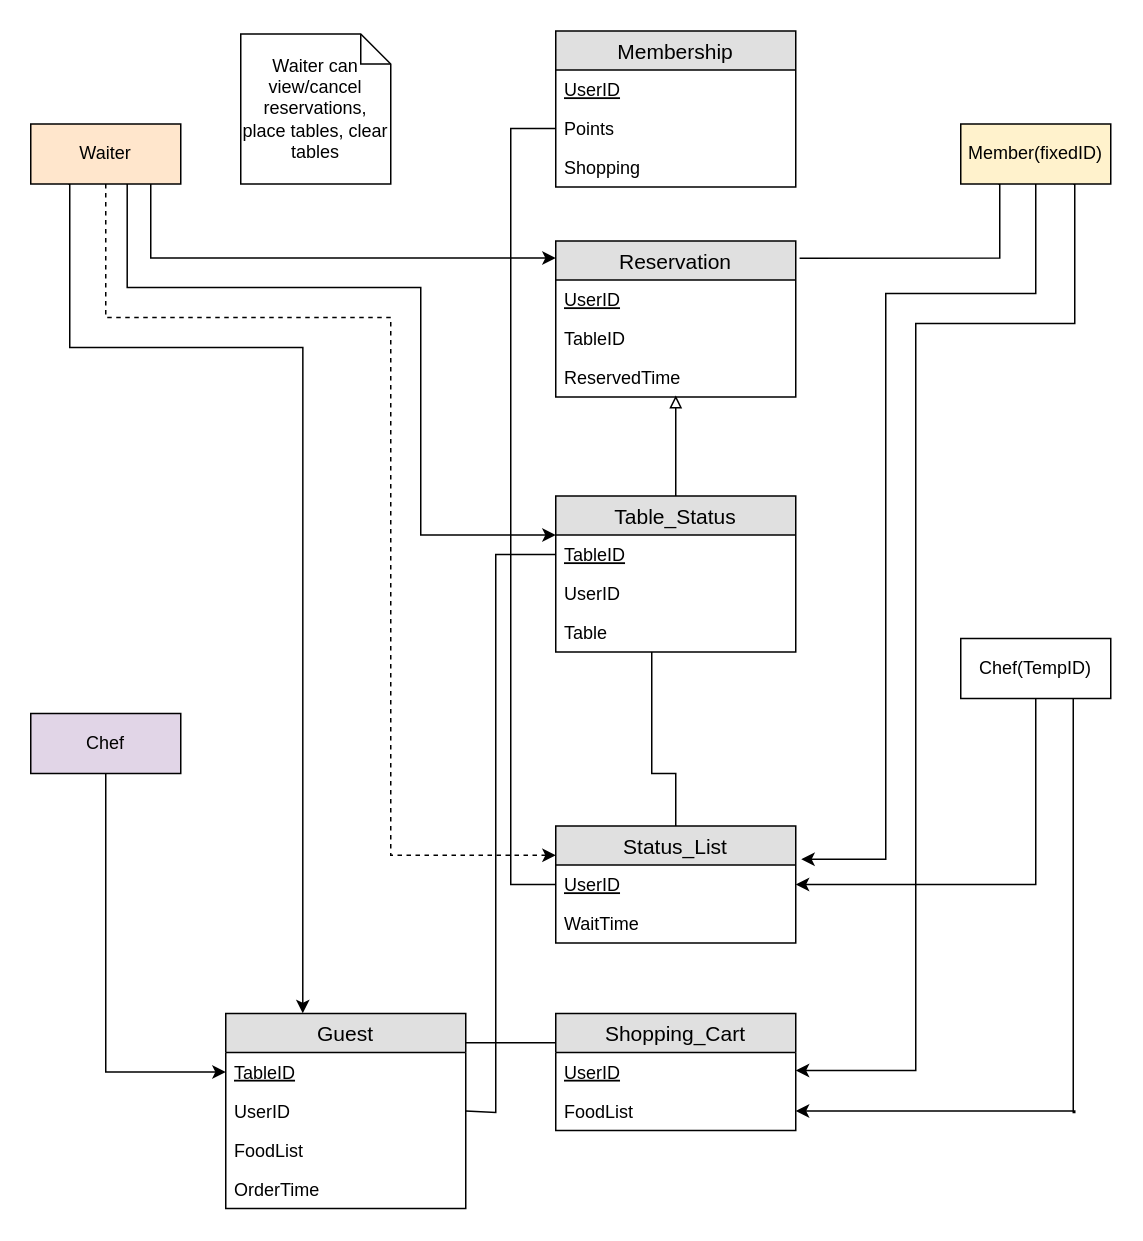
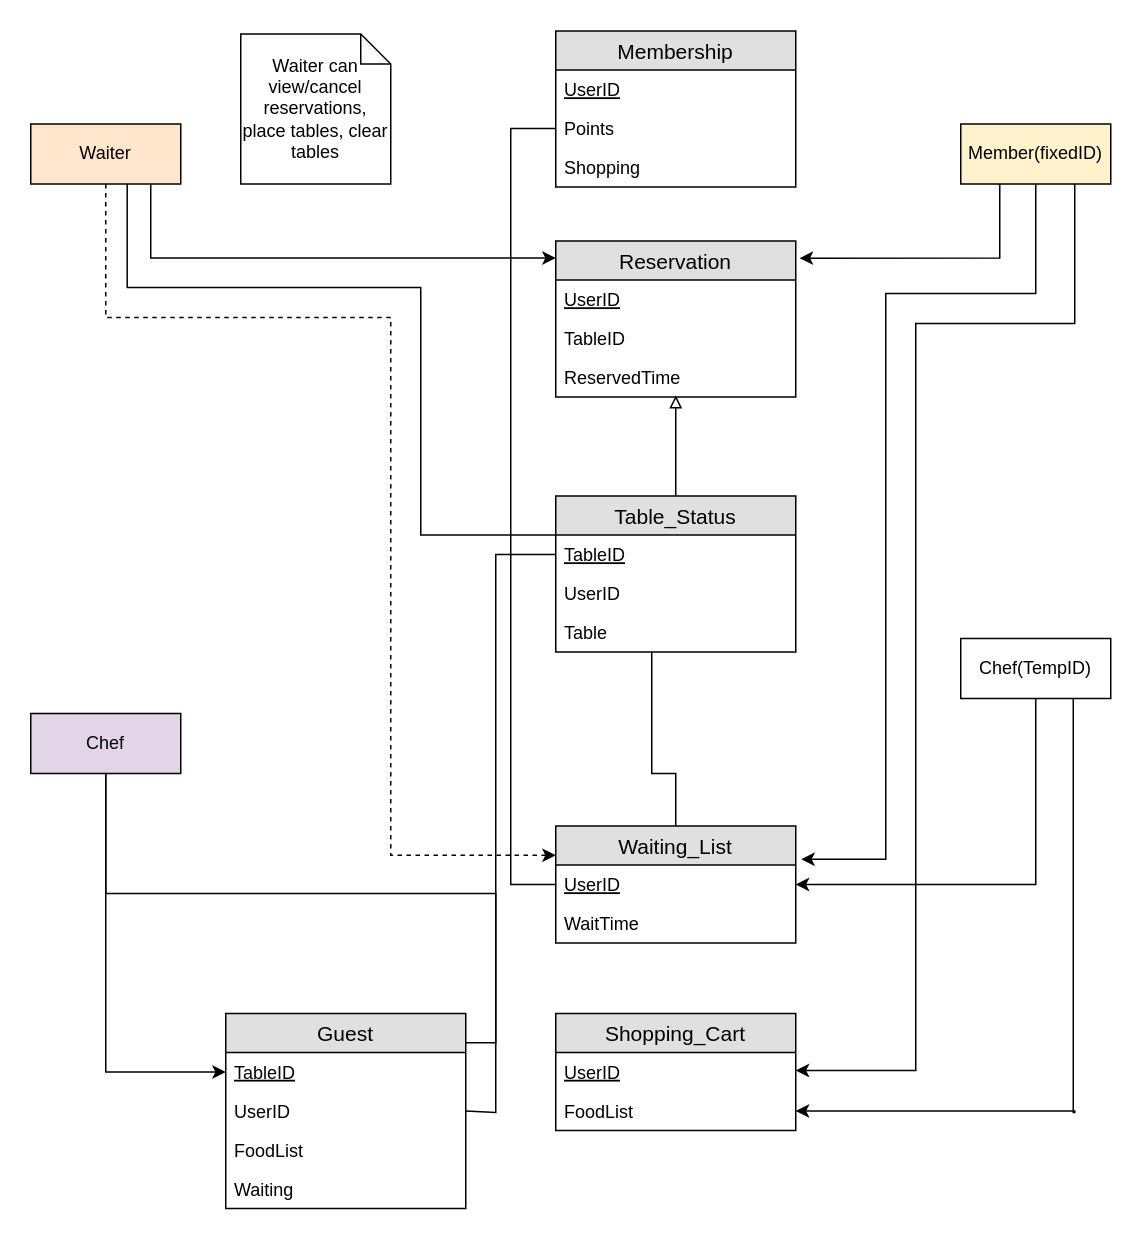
  <mxCell id="0" />
  <mxCell id="1" parent="0" />
  <mxCell id="2" value="Membership" style="swimlane;fontStyle=0;childLayout=stackLayout;horizontal=1;startSize=26;fillColor=#e0e0e0;horizontalStack=0;resizeParent=1;resizeParentMax=0;resizeLast=0;collapsible=1;marginBottom=0;swimlaneFillColor=#ffffff;align=center;fontSize=14;" parent="1" vertex="1"><mxGeometry x="370" y="20" width="160" height="104" as="geometry" /></mxCell>
  <mxCell id="3" value="UserID" style="text;strokeColor=none;fillColor=none;spacingLeft=4;spacingRight=4;overflow=hidden;rotatable=0;points=[[0,0.5],[1,0.5]];portConstraint=eastwest;fontSize=12;verticalAlign=middle;fontStyle=4" parent="2" vertex="1"><mxGeometry y="26" width="160" height="26" as="geometry" /></mxCell>
  <mxCell id="4" value="Points" style="text;strokeColor=none;fillColor=none;spacingLeft=4;spacingRight=4;overflow=hidden;rotatable=0;points=[[0,0.5],[1,0.5]];portConstraint=eastwest;fontSize=12;" parent="2" vertex="1"><mxGeometry y="52" width="160" height="26" as="geometry" /></mxCell>
  <mxCell id="5" value="Shopping" style="text;strokeColor=none;fillColor=none;spacingLeft=4;spacingRight=4;overflow=hidden;rotatable=0;points=[[0,0.5],[1,0.5]];portConstraint=eastwest;fontSize=12;" parent="2" vertex="1"><mxGeometry y="78" width="160" height="26" as="geometry" /></mxCell>
  <mxCell id="6" value="Reservation" style="swimlane;fontStyle=0;childLayout=stackLayout;horizontal=1;startSize=26;fillColor=#e0e0e0;horizontalStack=0;resizeParent=1;resizeParentMax=0;resizeLast=0;collapsible=1;marginBottom=0;swimlaneFillColor=#ffffff;align=center;fontSize=14;" parent="1" vertex="1"><mxGeometry x="370" y="160" width="160" height="104" as="geometry"><mxRectangle x="800" y="215" width="110" height="26" as="alternateBounds" /></mxGeometry></mxCell>
  <mxCell id="7" value="UserID" style="text;strokeColor=none;fillColor=none;spacingLeft=4;spacingRight=4;overflow=hidden;rotatable=0;points=[[0,0.5],[1,0.5]];portConstraint=eastwest;fontSize=12;fontStyle=4" parent="6" vertex="1"><mxGeometry y="26" width="160" height="26" as="geometry" /></mxCell>
  <mxCell id="8" value="TableID" style="text;strokeColor=none;fillColor=none;spacingLeft=4;spacingRight=4;overflow=hidden;rotatable=0;points=[[0,0.5],[1,0.5]];portConstraint=eastwest;fontSize=12;" parent="6" vertex="1"><mxGeometry y="52" width="160" height="26" as="geometry" /></mxCell>
  <mxCell id="9" value="ReservedTime" style="text;strokeColor=none;fillColor=none;spacingLeft=4;spacingRight=4;overflow=hidden;rotatable=0;points=[[0,0.5],[1,0.5]];portConstraint=eastwest;fontSize=12;" parent="6" vertex="1"><mxGeometry y="78" width="160" height="26" as="geometry" /></mxCell>
  <mxCell id="10" style="edgeStyle=orthogonalEdgeStyle;rounded=0;orthogonalLoop=1;jettySize=auto;html=1;exitX=0.5;exitY=0;exitDx=0;exitDy=0;endArrow=block;endFill=0;endSize=6;entryX=0.5;entryY=0.962;entryDx=0;entryDy=0;entryPerimeter=0;" parent="1" source="11" target="9" edge="1"><mxGeometry relative="1" as="geometry"><Array as="points"><mxPoint x="450" y="291" /><mxPoint x="450" y="291" /></Array><mxPoint x="451" y="275" as="targetPoint" /></mxGeometry></mxCell>
  <mxCell id="11" value="Table_Status" style="swimlane;fontStyle=0;childLayout=stackLayout;horizontal=1;startSize=26;fillColor=#e0e0e0;horizontalStack=0;resizeParent=1;resizeParentMax=0;resizeLast=0;collapsible=1;marginBottom=0;swimlaneFillColor=#ffffff;align=center;fontSize=14;" parent="1" vertex="1"><mxGeometry x="370" y="330" width="160" height="104" as="geometry" /></mxCell>
  <mxCell id="12" value="TableID" style="text;strokeColor=none;fillColor=none;spacingLeft=4;spacingRight=4;overflow=hidden;rotatable=0;points=[[0,0.5],[1,0.5]];portConstraint=eastwest;fontSize=12;fontStyle=4" parent="11" vertex="1"><mxGeometry y="26" width="160" height="26" as="geometry" /></mxCell>
  <mxCell id="13" value="UserID" style="text;strokeColor=none;fillColor=none;spacingLeft=4;spacingRight=4;overflow=hidden;rotatable=0;points=[[0,0.5],[1,0.5]];portConstraint=eastwest;fontSize=12;" parent="11" vertex="1"><mxGeometry y="52" width="160" height="26" as="geometry" /></mxCell>
  <mxCell id="14" value="Table" style="text;strokeColor=none;fillColor=none;spacingLeft=4;spacingRight=4;overflow=hidden;rotatable=0;points=[[0,0.5],[1,0.5]];portConstraint=eastwest;fontSize=12;" vertex="1" parent="11"><mxGeometry y="78" width="160" height="26" as="geometry" /></mxCell>
  <mxCell id="15" style="edgeStyle=orthogonalEdgeStyle;rounded=0;orthogonalLoop=1;jettySize=auto;html=1;exitX=0.5;exitY=0;exitDx=0;exitDy=0;entryX=0.4;entryY=1;entryDx=0;entryDy=0;entryPerimeter=0;endArrow=none;endFill=0;endSize=6;" parent="1" source="16" target="14" edge="1"><mxGeometry relative="1" as="geometry"><Array as="points"><mxPoint x="450" y="515" /><mxPoint x="434" y="515" /></Array></mxGeometry></mxCell>
- <mxCell id="16" value="Status_List" style="swimlane;fontStyle=0;childLayout=stackLayout;horizontal=1;startSize=26;fillColor=#e0e0e0;horizontalStack=0;resizeParent=1;resizeParentMax=0;resizeLast=0;collapsible=1;marginBottom=0;swimlaneFillColor=#ffffff;align=center;fontSize=14;" parent="1" vertex="1"><mxGeometry x="370" y="550" width="160" height="78" as="geometry" /></mxCell>
+ <mxCell id="16" value="Waiting_List" style="swimlane;fontStyle=0;childLayout=stackLayout;horizontal=1;startSize=26;fillColor=#e0e0e0;horizontalStack=0;resizeParent=1;resizeParentMax=0;resizeLast=0;collapsible=1;marginBottom=0;swimlaneFillColor=#ffffff;align=center;fontSize=14;" parent="1" vertex="1"><mxGeometry x="370" y="550" width="160" height="78" as="geometry" /></mxCell>
  <mxCell id="17" value="UserID" style="text;strokeColor=none;fillColor=none;spacingLeft=4;spacingRight=4;overflow=hidden;rotatable=0;points=[[0,0.5],[1,0.5]];portConstraint=eastwest;fontSize=12;fontStyle=4" parent="16" vertex="1"><mxGeometry y="26" width="160" height="26" as="geometry" /></mxCell>
  <mxCell id="18" value="WaitTime" style="text;strokeColor=none;fillColor=none;spacingLeft=4;spacingRight=4;overflow=hidden;rotatable=0;points=[[0,0.5],[1,0.5]];portConstraint=eastwest;fontSize=12;" parent="16" vertex="1"><mxGeometry y="52" width="160" height="26" as="geometry" /></mxCell>
  <mxCell id="19" value="Shopping_Cart" style="swimlane;fontStyle=0;childLayout=stackLayout;horizontal=1;startSize=26;fillColor=#e0e0e0;horizontalStack=0;resizeParent=1;resizeParentMax=0;resizeLast=0;collapsible=1;marginBottom=0;swimlaneFillColor=#ffffff;align=center;fontSize=14;" parent="1" vertex="1"><mxGeometry x="370" y="675" width="160" height="78" as="geometry" /></mxCell>
  <mxCell id="20" value="UserID" style="text;strokeColor=none;fillColor=none;spacingLeft=4;spacingRight=4;overflow=hidden;rotatable=0;points=[[0,0.5],[1,0.5]];portConstraint=eastwest;fontSize=12;verticalAlign=middle;fontStyle=4" parent="19" vertex="1"><mxGeometry y="26" width="160" height="26" as="geometry" /></mxCell>
  <mxCell id="21" value="FoodList" style="text;strokeColor=none;fillColor=none;spacingLeft=4;spacingRight=4;overflow=hidden;rotatable=0;points=[[0,0.5],[1,0.5]];portConstraint=eastwest;fontSize=12;" parent="19" vertex="1"><mxGeometry y="52" width="160" height="26" as="geometry" /></mxCell>
- <mxCell id="22" style="edgeStyle=orthogonalEdgeStyle;rounded=0;orthogonalLoop=1;jettySize=auto;html=1;exitX=0.25;exitY=1;exitDx=0;exitDy=0;entryX=1.016;entryY=0.11;entryDx=0;entryDy=0;entryPerimeter=0;endArrow=none;" parent="1" source="25" target="6" edge="1"><mxGeometry relative="1" as="geometry"><Array as="points"><mxPoint x="666" y="172" /></Array></mxGeometry></mxCell>
+ <mxCell id="22" style="edgeStyle=orthogonalEdgeStyle;rounded=0;orthogonalLoop=1;jettySize=auto;html=1;exitX=0.25;exitY=1;exitDx=0;exitDy=0;entryX=1.016;entryY=0.11;entryDx=0;entryDy=0;entryPerimeter=0;" parent="1" source="25" target="6" edge="1"><mxGeometry relative="1" as="geometry"><Array as="points"><mxPoint x="666" y="172" /></Array></mxGeometry></mxCell>
  <mxCell id="23" style="edgeStyle=orthogonalEdgeStyle;rounded=0;orthogonalLoop=1;jettySize=auto;html=1;exitX=0.5;exitY=1;exitDx=0;exitDy=0;entryX=1.023;entryY=-0.147;entryDx=0;entryDy=0;entryPerimeter=0;" parent="1" source="25" target="17" edge="1"><mxGeometry relative="1" as="geometry"><Array as="points"><mxPoint x="690" y="195" /><mxPoint x="590" y="195" /><mxPoint x="590" y="572" /></Array></mxGeometry></mxCell>
  <mxCell id="24" style="edgeStyle=orthogonalEdgeStyle;rounded=0;orthogonalLoop=1;jettySize=auto;html=1;exitX=0.75;exitY=1;exitDx=0;exitDy=0;" parent="1" source="25" target="20" edge="1"><mxGeometry relative="1" as="geometry"><mxPoint x="850" y="120" as="sourcePoint" /><Array as="points"><mxPoint x="716" y="215" /><mxPoint x="610" y="215" /><mxPoint x="610" y="713" /></Array></mxGeometry></mxCell>
  <mxCell id="25" value="Member(fixedID)" style="whiteSpace=wrap;html=1;align=center;fillColor=#fff2cc;" parent="1" vertex="1"><mxGeometry x="640" y="82" width="100" height="40" as="geometry" /></mxCell>
  <mxCell id="26" style="edgeStyle=orthogonalEdgeStyle;rounded=0;orthogonalLoop=1;jettySize=auto;html=1;exitX=0.75;exitY=1;exitDx=0;exitDy=0;entryX=1;entryY=0.5;entryDx=0;entryDy=0;" parent="1" source="28" target="21" edge="1"><mxGeometry relative="1" as="geometry"><Array as="points"><mxPoint x="716" y="741" /></Array></mxGeometry></mxCell>
  <mxCell id="27" style="edgeStyle=orthogonalEdgeStyle;rounded=0;orthogonalLoop=1;jettySize=auto;html=1;exitX=0.5;exitY=1;exitDx=0;exitDy=0;entryX=1;entryY=0.5;entryDx=0;entryDy=0;" parent="1" source="28" target="17" edge="1"><mxGeometry relative="1" as="geometry" /></mxCell>
  <mxCell id="28" value="Chef(TempID)" style="whiteSpace=wrap;html=1;align=center;" parent="1" vertex="1"><mxGeometry x="640" y="425" width="100" height="40" as="geometry" /></mxCell>
  <mxCell id="29" style="edgeStyle=orthogonalEdgeStyle;rounded=0;orthogonalLoop=1;jettySize=auto;html=1;exitX=0.5;exitY=1;exitDx=0;exitDy=0;entryX=0;entryY=0.5;entryDx=0;entryDy=0;" parent="1" source="30" target="38" edge="1"><mxGeometry relative="1" as="geometry" /></mxCell>
  <mxCell id="30" value="Chef" style="whiteSpace=wrap;html=1;align=center;fillColor=#e1d5e7;" parent="1" vertex="1"><mxGeometry x="20" y="475" width="100" height="40" as="geometry" /></mxCell>
  <mxCell id="31" style="edgeStyle=orthogonalEdgeStyle;rounded=0;orthogonalLoop=1;jettySize=auto;html=1;entryX=0;entryY=0.109;entryDx=0;entryDy=0;entryPerimeter=0;" parent="1" target="6" edge="1"><mxGeometry relative="1" as="geometry"><mxPoint x="100" y="122" as="sourcePoint" /><mxPoint x="370" y="163" as="targetPoint" /><Array as="points"><mxPoint x="100" y="172" /></Array></mxGeometry></mxCell>
- <mxCell id="32" style="edgeStyle=orthogonalEdgeStyle;rounded=0;orthogonalLoop=1;jettySize=auto;html=1;entryX=0;entryY=0.25;entryDx=0;entryDy=0;exitX=0.643;exitY=1;exitDx=0;exitDy=0;exitPerimeter=0;" parent="1" source="35" target="11" edge="1"><mxGeometry relative="1" as="geometry"><mxPoint x="0" y="124" as="sourcePoint" /><Array as="points"><mxPoint x="84" y="191" /><mxPoint x="280" y="191" /><mxPoint x="280" y="356" /></Array></mxGeometry></mxCell>
+ <mxCell id="32" style="edgeStyle=orthogonalEdgeStyle;rounded=0;orthogonalLoop=1;jettySize=auto;html=1;entryX=0;entryY=0.25;entryDx=0;entryDy=0;exitX=0.643;exitY=1;exitDx=0;exitDy=0;exitPerimeter=0;endArrow=none;" parent="1" source="35" target="11" edge="1"><mxGeometry relative="1" as="geometry"><mxPoint x="0" y="124" as="sourcePoint" /><Array as="points"><mxPoint x="84" y="191" /><mxPoint x="280" y="191" /><mxPoint x="280" y="356" /></Array></mxGeometry></mxCell>
  <mxCell id="33" style="edgeStyle=orthogonalEdgeStyle;rounded=0;orthogonalLoop=1;jettySize=auto;html=1;entryX=0;entryY=0.25;entryDx=0;entryDy=0;exitX=0.5;exitY=1;exitDx=0;exitDy=0;dashed=1;" parent="1" source="35" target="16" edge="1"><mxGeometry relative="1" as="geometry"><mxPoint x="-40" y="125" as="sourcePoint" /><Array as="points"><mxPoint x="70" y="211" /><mxPoint x="260" y="211" /><mxPoint x="260" y="569" /></Array></mxGeometry></mxCell>
- <mxCell id="34" style="edgeStyle=orthogonalEdgeStyle;rounded=0;orthogonalLoop=1;jettySize=auto;html=1;exitX=0.25;exitY=1;exitDx=0;exitDy=0;entryX=0.321;entryY=-0.001;entryDx=0;entryDy=0;entryPerimeter=0;" parent="1" source="35" target="37" edge="1"><mxGeometry relative="1" as="geometry"><mxPoint x="-30" y="124" as="sourcePoint" /><mxPoint x="200" y="665" as="targetPoint" /><Array as="points"><mxPoint x="46" y="231" /><mxPoint x="201" y="231" /></Array></mxGeometry></mxCell>
  <mxCell id="35" value="Waiter" style="whiteSpace=wrap;html=1;align=center;fillColor=#ffe6cc;" parent="1" vertex="1"><mxGeometry x="20" y="82" width="100" height="40" as="geometry" /></mxCell>
- <mxCell id="36" style="edgeStyle=orthogonalEdgeStyle;rounded=0;orthogonalLoop=1;jettySize=auto;html=1;exitX=1;exitY=0.15;exitDx=0;exitDy=0;entryX=0;entryY=0.25;entryDx=0;entryDy=0;exitPerimeter=0;endSize=6;endArrow=none;endFill=0;" parent="1" source="37" target="19" edge="1"><mxGeometry relative="1" as="geometry" /></mxCell>
+ <mxCell id="36" style="edgeStyle=orthogonalEdgeStyle;rounded=0;orthogonalLoop=1;jettySize=auto;html=1;exitX=1;exitY=0.15;exitDx=0;exitDy=0;exitPerimeter=0;endSize=6;endArrow=none;endFill=0;" parent="1" source="37" target="30" edge="1"><mxGeometry relative="1" as="geometry" /></mxCell>
  <mxCell id="37" value="Guest" style="swimlane;fontStyle=0;childLayout=stackLayout;horizontal=1;startSize=26;fillColor=#e0e0e0;horizontalStack=0;resizeParent=1;resizeParentMax=0;resizeLast=0;collapsible=1;marginBottom=0;swimlaneFillColor=#ffffff;align=center;fontSize=14;" parent="1" vertex="1"><mxGeometry x="150" y="675" width="160" height="130" as="geometry" /></mxCell>
  <mxCell id="38" value="TableID" style="text;strokeColor=none;fillColor=none;spacingLeft=4;spacingRight=4;overflow=hidden;rotatable=0;points=[[0,0.5],[1,0.5]];portConstraint=eastwest;fontSize=12;fontStyle=4" parent="37" vertex="1"><mxGeometry y="26" width="160" height="26" as="geometry" /></mxCell>
  <mxCell id="39" value="UserID" style="text;strokeColor=none;fillColor=none;spacingLeft=4;spacingRight=4;overflow=hidden;rotatable=0;points=[[0,0.5],[1,0.5]];portConstraint=eastwest;fontSize=12;" parent="37" vertex="1"><mxGeometry y="52" width="160" height="26" as="geometry" /></mxCell>
  <mxCell id="40" value="FoodList" style="text;strokeColor=none;fillColor=none;spacingLeft=4;spacingRight=4;overflow=hidden;rotatable=0;points=[[0,0.5],[1,0.5]];portConstraint=eastwest;fontSize=12;" parent="37" vertex="1"><mxGeometry y="78" width="160" height="26" as="geometry" /></mxCell>
- <mxCell id="41" value="OrderTime" style="text;strokeColor=none;fillColor=none;spacingLeft=4;spacingRight=4;overflow=hidden;rotatable=0;points=[[0,0.5],[1,0.5]];portConstraint=eastwest;fontSize=12;" parent="37" vertex="1"><mxGeometry y="104" width="160" height="26" as="geometry" /></mxCell>
+ <mxCell id="41" value="Waiting" style="text;strokeColor=none;fillColor=none;spacingLeft=4;spacingRight=4;overflow=hidden;rotatable=0;points=[[0,0.5],[1,0.5]];portConstraint=eastwest;fontSize=12;" parent="37" vertex="1"><mxGeometry y="104" width="160" height="26" as="geometry" /></mxCell>
  <mxCell id="42" style="edgeStyle=orthogonalEdgeStyle;rounded=0;orthogonalLoop=1;jettySize=auto;html=1;exitX=0;exitY=0.5;exitDx=0;exitDy=0;entryX=0;entryY=0.5;entryDx=0;entryDy=0;endArrow=none;endFill=0;endSize=6;" parent="1" source="4" target="17" edge="1"><mxGeometry relative="1" as="geometry"><Array as="points"><mxPoint x="340" y="85" /><mxPoint x="340" y="589" /></Array></mxGeometry></mxCell>
  <mxCell id="43" style="edgeStyle=orthogonalEdgeStyle;rounded=0;orthogonalLoop=1;jettySize=auto;html=1;exitX=0;exitY=0.5;exitDx=0;exitDy=0;entryX=1;entryY=0.5;entryDx=0;entryDy=0;endArrow=none;endFill=0;endSize=6;" parent="1" source="12" target="39" edge="1"><mxGeometry relative="1" as="geometry"><Array as="points"><mxPoint x="330" y="369" /><mxPoint x="330" y="741" /></Array></mxGeometry></mxCell>
  <mxCell id="44" value="Waiter can view/cancel reservations, place tables, clear tables" style="shape=note;size=20;whiteSpace=wrap;html=1;" parent="1" vertex="1"><mxGeometry x="160" y="22" width="100" height="100" as="geometry" /></mxCell>
